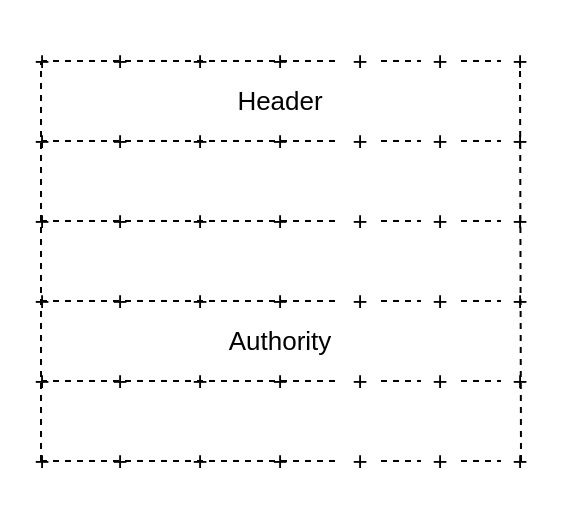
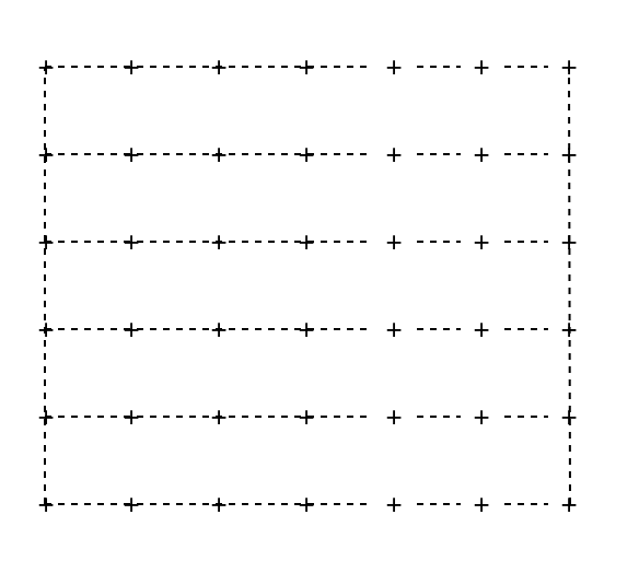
  <mxCell id="0" />
  <mxCell id="1" parent="0" />
  <mxCell id="2" value="+" style="text;html=1;strokeColor=none;fillColor=none;align=center;verticalAlign=middle;whiteSpace=wrap;rounded=0;dashed=1;dashPattern=1 1;fontSize=13;" vertex="1" parent="1"><mxGeometry x="20" y="20" height="20" as="geometry" /></mxCell>
  <mxCell id="3" value="+" style="text;html=1;strokeColor=none;fillColor=none;align=center;verticalAlign=middle;whiteSpace=wrap;rounded=0;dashed=1;dashPattern=1 1;fontSize=13;" vertex="1" parent="1"><mxGeometry x="50" y="20" width="20" height="20" as="geometry" /></mxCell>
  <mxCell id="4" value="+" style="text;html=1;strokeColor=none;fillColor=none;align=center;verticalAlign=middle;whiteSpace=wrap;rounded=0;dashed=1;dashPattern=1 1;fontSize=13;" vertex="1" parent="1"><mxGeometry x="90" y="20" width="20" height="20" as="geometry" /></mxCell>
  <mxCell id="5" value="+" style="text;html=1;strokeColor=none;fillColor=none;align=center;verticalAlign=middle;whiteSpace=wrap;rounded=0;dashed=1;dashPattern=1 1;fontSize=13;" vertex="1" parent="1"><mxGeometry x="130" y="20" width="20" height="20" as="geometry" /></mxCell>
  <mxCell id="6" value="+" style="text;html=1;strokeColor=none;fillColor=none;align=center;verticalAlign=middle;whiteSpace=wrap;rounded=0;dashed=1;dashPattern=1 1;fontSize=13;" vertex="1" parent="1"><mxGeometry x="170" y="20" width="20" height="20" as="geometry" /></mxCell>
  <mxCell id="7" value="" style="endArrow=none;dashed=1;html=1;fontSize=13;" edge="1" parent="1" target="6"><mxGeometry width="50" height="50" relative="1" as="geometry"><mxPoint x="20" y="30" as="sourcePoint" /><mxPoint x="580" y="30" as="targetPoint" /></mxGeometry></mxCell>
  <mxCell id="8" value="+" style="text;html=1;strokeColor=none;fillColor=none;align=center;verticalAlign=middle;whiteSpace=wrap;rounded=0;dashed=1;dashPattern=1 1;fontSize=13;" vertex="1" parent="1"><mxGeometry x="210" y="20" width="20" height="20" as="geometry" /></mxCell>
  <mxCell id="9" value="" style="endArrow=none;dashed=1;html=1;fontSize=13;" edge="1" parent="1" source="6" target="8"><mxGeometry width="50" height="50" relative="1" as="geometry"><mxPoint x="190" y="30" as="sourcePoint" /><mxPoint x="580" y="30" as="targetPoint" /></mxGeometry></mxCell>
  <mxCell id="10" value="+" style="text;html=1;strokeColor=none;fillColor=none;align=center;verticalAlign=middle;whiteSpace=wrap;rounded=0;dashed=1;dashPattern=1 1;fontSize=13;" vertex="1" parent="1"><mxGeometry x="250" y="20" width="20" height="20" as="geometry" /></mxCell>
  <mxCell id="11" value="" style="endArrow=none;dashed=1;html=1;fontSize=13;" edge="1" parent="1" source="8" target="10"><mxGeometry width="50" height="50" relative="1" as="geometry"><mxPoint x="230" y="30" as="sourcePoint" /><mxPoint x="580" y="30" as="targetPoint" /></mxGeometry></mxCell>
  <mxCell id="12" value="+" style="text;html=1;strokeColor=none;fillColor=none;align=center;verticalAlign=middle;whiteSpace=wrap;rounded=0;dashed=1;dashPattern=1 1;fontSize=13;" vertex="1" parent="1"><mxGeometry x="20" y="60" height="20" as="geometry" /></mxCell>
  <mxCell id="13" value="+" style="text;html=1;strokeColor=none;fillColor=none;align=center;verticalAlign=middle;whiteSpace=wrap;rounded=0;dashed=1;dashPattern=1 1;fontSize=13;" vertex="1" parent="1"><mxGeometry x="50" y="60" width="20" height="20" as="geometry" /></mxCell>
  <mxCell id="14" value="+" style="text;html=1;strokeColor=none;fillColor=none;align=center;verticalAlign=middle;whiteSpace=wrap;rounded=0;dashed=1;dashPattern=1 1;fontSize=13;" vertex="1" parent="1"><mxGeometry x="90" y="60" width="20" height="20" as="geometry" /></mxCell>
  <mxCell id="15" value="+" style="text;html=1;strokeColor=none;fillColor=none;align=center;verticalAlign=middle;whiteSpace=wrap;rounded=0;dashed=1;dashPattern=1 1;fontSize=13;" vertex="1" parent="1"><mxGeometry x="130" y="60" width="20" height="20" as="geometry" /></mxCell>
  <mxCell id="16" value="+" style="text;html=1;strokeColor=none;fillColor=none;align=center;verticalAlign=middle;whiteSpace=wrap;rounded=0;dashed=1;dashPattern=1 1;fontSize=13;" vertex="1" parent="1"><mxGeometry x="170" y="60" width="20" height="20" as="geometry" /></mxCell>
  <mxCell id="17" value="" style="endArrow=none;dashed=1;html=1;fontSize=13;" edge="1" parent="1" target="16"><mxGeometry width="50" height="50" relative="1" as="geometry"><mxPoint x="20" y="70" as="sourcePoint" /><mxPoint x="580" y="70" as="targetPoint" /></mxGeometry></mxCell>
  <mxCell id="18" value="+" style="text;html=1;strokeColor=none;fillColor=none;align=center;verticalAlign=middle;whiteSpace=wrap;rounded=0;dashed=1;dashPattern=1 1;fontSize=13;" vertex="1" parent="1"><mxGeometry x="210" y="60" width="20" height="20" as="geometry" /></mxCell>
  <mxCell id="19" value="" style="endArrow=none;dashed=1;html=1;fontSize=13;" edge="1" parent="1" source="16" target="18"><mxGeometry width="50" height="50" relative="1" as="geometry"><mxPoint x="190" y="70" as="sourcePoint" /><mxPoint x="580" y="70" as="targetPoint" /></mxGeometry></mxCell>
  <mxCell id="20" value="+" style="text;html=1;strokeColor=none;fillColor=none;align=center;verticalAlign=middle;whiteSpace=wrap;rounded=0;dashed=1;dashPattern=1 1;fontSize=13;" vertex="1" parent="1"><mxGeometry x="250" y="60" width="20" height="20" as="geometry" /></mxCell>
  <mxCell id="21" value="" style="endArrow=none;dashed=1;html=1;fontSize=13;" edge="1" parent="1" source="18" target="20"><mxGeometry width="50" height="50" relative="1" as="geometry"><mxPoint x="230" y="70" as="sourcePoint" /><mxPoint x="580" y="70" as="targetPoint" /></mxGeometry></mxCell>
  <mxCell id="22" value="+" style="text;html=1;strokeColor=none;fillColor=none;align=center;verticalAlign=middle;whiteSpace=wrap;rounded=0;dashed=1;dashPattern=1 1;fontSize=13;" vertex="1" parent="1"><mxGeometry x="20" y="100" height="20" as="geometry" /></mxCell>
  <mxCell id="23" value="+" style="text;html=1;strokeColor=none;fillColor=none;align=center;verticalAlign=middle;whiteSpace=wrap;rounded=0;dashed=1;dashPattern=1 1;fontSize=13;" vertex="1" parent="1"><mxGeometry x="50" y="100" width="20" height="20" as="geometry" /></mxCell>
  <mxCell id="24" value="+" style="text;html=1;strokeColor=none;fillColor=none;align=center;verticalAlign=middle;whiteSpace=wrap;rounded=0;dashed=1;dashPattern=1 1;fontSize=13;" vertex="1" parent="1"><mxGeometry x="90" y="100" width="20" height="20" as="geometry" /></mxCell>
  <mxCell id="25" value="+" style="text;html=1;strokeColor=none;fillColor=none;align=center;verticalAlign=middle;whiteSpace=wrap;rounded=0;dashed=1;dashPattern=1 1;fontSize=13;" vertex="1" parent="1"><mxGeometry x="130" y="100" width="20" height="20" as="geometry" /></mxCell>
  <mxCell id="26" value="+" style="text;html=1;strokeColor=none;fillColor=none;align=center;verticalAlign=middle;whiteSpace=wrap;rounded=0;dashed=1;dashPattern=1 1;fontSize=13;" vertex="1" parent="1"><mxGeometry x="170" y="100" width="20" height="20" as="geometry" /></mxCell>
  <mxCell id="27" value="" style="endArrow=none;dashed=1;html=1;fontSize=13;" edge="1" parent="1" target="26"><mxGeometry width="50" height="50" relative="1" as="geometry"><mxPoint x="20" y="110" as="sourcePoint" /><mxPoint x="580" y="110" as="targetPoint" /></mxGeometry></mxCell>
  <mxCell id="28" value="+" style="text;html=1;strokeColor=none;fillColor=none;align=center;verticalAlign=middle;whiteSpace=wrap;rounded=0;dashed=1;dashPattern=1 1;fontSize=13;" vertex="1" parent="1"><mxGeometry x="210" y="100" width="20" height="20" as="geometry" /></mxCell>
  <mxCell id="29" value="" style="endArrow=none;dashed=1;html=1;fontSize=13;" edge="1" parent="1" source="26" target="28"><mxGeometry width="50" height="50" relative="1" as="geometry"><mxPoint x="190" y="110" as="sourcePoint" /><mxPoint x="580" y="110" as="targetPoint" /></mxGeometry></mxCell>
  <mxCell id="30" value="+" style="text;html=1;strokeColor=none;fillColor=none;align=center;verticalAlign=middle;whiteSpace=wrap;rounded=0;dashed=1;dashPattern=1 1;fontSize=13;" vertex="1" parent="1"><mxGeometry x="250" y="100" width="20" height="20" as="geometry" /></mxCell>
  <mxCell id="31" value="" style="endArrow=none;dashed=1;html=1;fontSize=13;" edge="1" parent="1" source="28" target="30"><mxGeometry width="50" height="50" relative="1" as="geometry"><mxPoint x="230" y="110" as="sourcePoint" /><mxPoint x="580" y="110" as="targetPoint" /></mxGeometry></mxCell>
  <mxCell id="32" value="+" style="text;html=1;strokeColor=none;fillColor=none;align=center;verticalAlign=middle;whiteSpace=wrap;rounded=0;dashed=1;dashPattern=1 1;fontSize=13;" vertex="1" parent="1"><mxGeometry x="20" y="140" height="20" as="geometry" /></mxCell>
  <mxCell id="33" value="+" style="text;html=1;strokeColor=none;fillColor=none;align=center;verticalAlign=middle;whiteSpace=wrap;rounded=0;dashed=1;dashPattern=1 1;fontSize=13;" vertex="1" parent="1"><mxGeometry x="50" y="140" width="20" height="20" as="geometry" /></mxCell>
  <mxCell id="34" value="+" style="text;html=1;strokeColor=none;fillColor=none;align=center;verticalAlign=middle;whiteSpace=wrap;rounded=0;dashed=1;dashPattern=1 1;fontSize=13;" vertex="1" parent="1"><mxGeometry x="90" y="140" width="20" height="20" as="geometry" /></mxCell>
  <mxCell id="35" value="+" style="text;html=1;strokeColor=none;fillColor=none;align=center;verticalAlign=middle;whiteSpace=wrap;rounded=0;dashed=1;dashPattern=1 1;fontSize=13;" vertex="1" parent="1"><mxGeometry x="130" y="140" width="20" height="20" as="geometry" /></mxCell>
  <mxCell id="36" value="+" style="text;html=1;strokeColor=none;fillColor=none;align=center;verticalAlign=middle;whiteSpace=wrap;rounded=0;dashed=1;dashPattern=1 1;fontSize=13;" vertex="1" parent="1"><mxGeometry x="170" y="140" width="20" height="20" as="geometry" /></mxCell>
  <mxCell id="37" value="" style="endArrow=none;dashed=1;html=1;fontSize=13;" edge="1" parent="1" target="36"><mxGeometry width="50" height="50" relative="1" as="geometry"><mxPoint x="20" y="150" as="sourcePoint" /><mxPoint x="580" y="150" as="targetPoint" /></mxGeometry></mxCell>
  <mxCell id="38" value="+" style="text;html=1;strokeColor=none;fillColor=none;align=center;verticalAlign=middle;whiteSpace=wrap;rounded=0;dashed=1;dashPattern=1 1;fontSize=13;" vertex="1" parent="1"><mxGeometry x="210" y="140" width="20" height="20" as="geometry" /></mxCell>
  <mxCell id="39" value="" style="endArrow=none;dashed=1;html=1;fontSize=13;" edge="1" parent="1" source="36" target="38"><mxGeometry width="50" height="50" relative="1" as="geometry"><mxPoint x="190" y="150" as="sourcePoint" /><mxPoint x="580" y="150" as="targetPoint" /></mxGeometry></mxCell>
  <mxCell id="40" value="+" style="text;html=1;strokeColor=none;fillColor=none;align=center;verticalAlign=middle;whiteSpace=wrap;rounded=0;dashed=1;dashPattern=1 1;fontSize=13;" vertex="1" parent="1"><mxGeometry x="250" y="140" width="20" height="20" as="geometry" /></mxCell>
  <mxCell id="41" value="" style="endArrow=none;dashed=1;html=1;fontSize=13;" edge="1" parent="1" source="38" target="40"><mxGeometry width="50" height="50" relative="1" as="geometry"><mxPoint x="230" y="150" as="sourcePoint" /><mxPoint x="580" y="150" as="targetPoint" /></mxGeometry></mxCell>
  <mxCell id="42" value="+" style="text;html=1;strokeColor=none;fillColor=none;align=center;verticalAlign=middle;whiteSpace=wrap;rounded=0;dashed=1;dashPattern=1 1;fontSize=13;" vertex="1" parent="1"><mxGeometry x="20" y="180" height="20" as="geometry" /></mxCell>
  <mxCell id="43" value="+" style="text;html=1;strokeColor=none;fillColor=none;align=center;verticalAlign=middle;whiteSpace=wrap;rounded=0;dashed=1;dashPattern=1 1;fontSize=13;" vertex="1" parent="1"><mxGeometry x="50" y="180" width="20" height="20" as="geometry" /></mxCell>
  <mxCell id="44" value="+" style="text;html=1;strokeColor=none;fillColor=none;align=center;verticalAlign=middle;whiteSpace=wrap;rounded=0;dashed=1;dashPattern=1 1;fontSize=13;" vertex="1" parent="1"><mxGeometry x="90" y="180" width="20" height="20" as="geometry" /></mxCell>
  <mxCell id="45" value="+" style="text;html=1;strokeColor=none;fillColor=none;align=center;verticalAlign=middle;whiteSpace=wrap;rounded=0;dashed=1;dashPattern=1 1;fontSize=13;" vertex="1" parent="1"><mxGeometry x="130" y="180" width="20" height="20" as="geometry" /></mxCell>
  <mxCell id="46" value="+" style="text;html=1;strokeColor=none;fillColor=none;align=center;verticalAlign=middle;whiteSpace=wrap;rounded=0;dashed=1;dashPattern=1 1;fontSize=13;" vertex="1" parent="1"><mxGeometry x="170" y="180" width="20" height="20" as="geometry" /></mxCell>
  <mxCell id="47" value="" style="endArrow=none;dashed=1;html=1;fontSize=13;" edge="1" parent="1" target="46"><mxGeometry width="50" height="50" relative="1" as="geometry"><mxPoint x="20" y="190" as="sourcePoint" /><mxPoint x="580" y="190" as="targetPoint" /></mxGeometry></mxCell>
  <mxCell id="48" value="+" style="text;html=1;strokeColor=none;fillColor=none;align=center;verticalAlign=middle;whiteSpace=wrap;rounded=0;dashed=1;dashPattern=1 1;fontSize=13;" vertex="1" parent="1"><mxGeometry x="210" y="180" width="20" height="20" as="geometry" /></mxCell>
  <mxCell id="49" value="" style="endArrow=none;dashed=1;html=1;fontSize=13;" edge="1" parent="1" source="46" target="48"><mxGeometry width="50" height="50" relative="1" as="geometry"><mxPoint x="190" y="190" as="sourcePoint" /><mxPoint x="580" y="190" as="targetPoint" /></mxGeometry></mxCell>
  <mxCell id="50" value="+" style="text;html=1;strokeColor=none;fillColor=none;align=center;verticalAlign=middle;whiteSpace=wrap;rounded=0;dashed=1;dashPattern=1 1;fontSize=13;" vertex="1" parent="1"><mxGeometry x="250" y="180" width="20" height="20" as="geometry" /></mxCell>
  <mxCell id="51" value="" style="endArrow=none;dashed=1;html=1;fontSize=13;" edge="1" parent="1" source="48" target="50"><mxGeometry width="50" height="50" relative="1" as="geometry"><mxPoint x="230" y="190" as="sourcePoint" /><mxPoint x="580" y="190" as="targetPoint" /></mxGeometry></mxCell>
  <mxCell id="52" value="+" style="text;html=1;strokeColor=none;fillColor=none;align=center;verticalAlign=middle;whiteSpace=wrap;rounded=0;dashed=1;dashPattern=1 1;fontSize=13;" vertex="1" parent="1"><mxGeometry x="20" y="220" height="20" as="geometry" /></mxCell>
  <mxCell id="53" value="+" style="text;html=1;strokeColor=none;fillColor=none;align=center;verticalAlign=middle;whiteSpace=wrap;rounded=0;dashed=1;dashPattern=1 1;fontSize=13;" vertex="1" parent="1"><mxGeometry x="50" y="220" width="20" height="20" as="geometry" /></mxCell>
  <mxCell id="54" value="+" style="text;html=1;strokeColor=none;fillColor=none;align=center;verticalAlign=middle;whiteSpace=wrap;rounded=0;dashed=1;dashPattern=1 1;fontSize=13;" vertex="1" parent="1"><mxGeometry x="90" y="220" width="20" height="20" as="geometry" /></mxCell>
  <mxCell id="55" value="+" style="text;html=1;strokeColor=none;fillColor=none;align=center;verticalAlign=middle;whiteSpace=wrap;rounded=0;dashed=1;dashPattern=1 1;fontSize=13;" vertex="1" parent="1"><mxGeometry x="130" y="220" width="20" height="20" as="geometry" /></mxCell>
  <mxCell id="56" value="+" style="text;html=1;strokeColor=none;fillColor=none;align=center;verticalAlign=middle;whiteSpace=wrap;rounded=0;dashed=1;dashPattern=1 1;fontSize=13;" vertex="1" parent="1"><mxGeometry x="170" y="220" width="20" height="20" as="geometry" /></mxCell>
  <mxCell id="57" value="" style="endArrow=none;dashed=1;html=1;fontSize=13;" edge="1" parent="1" target="56"><mxGeometry width="50" height="50" relative="1" as="geometry"><mxPoint x="20" y="230" as="sourcePoint" /><mxPoint x="580" y="230" as="targetPoint" /></mxGeometry></mxCell>
  <mxCell id="58" value="+" style="text;html=1;strokeColor=none;fillColor=none;align=center;verticalAlign=middle;whiteSpace=wrap;rounded=0;dashed=1;dashPattern=1 1;fontSize=13;" vertex="1" parent="1"><mxGeometry x="210" y="220" width="20" height="20" as="geometry" /></mxCell>
  <mxCell id="59" value="" style="endArrow=none;dashed=1;html=1;fontSize=13;" edge="1" parent="1" source="56" target="58"><mxGeometry width="50" height="50" relative="1" as="geometry"><mxPoint x="190" y="230" as="sourcePoint" /><mxPoint x="580" y="230" as="targetPoint" /></mxGeometry></mxCell>
  <mxCell id="60" value="+" style="text;html=1;strokeColor=none;fillColor=none;align=center;verticalAlign=middle;whiteSpace=wrap;rounded=0;dashed=1;dashPattern=1 1;fontSize=13;" vertex="1" parent="1"><mxGeometry x="250" y="220" width="20" height="20" as="geometry" /></mxCell>
  <mxCell id="61" value="" style="endArrow=none;dashed=1;html=1;fontSize=13;" edge="1" parent="1" source="58" target="60"><mxGeometry width="50" height="50" relative="1" as="geometry"><mxPoint x="230" y="230" as="sourcePoint" /><mxPoint x="580" y="230" as="targetPoint" /></mxGeometry></mxCell>
  <mxCell id="62" value="" style="endArrow=none;dashed=1;html=1;fontSize=13;entryX=0;entryY=0;entryDx=0;entryDy=0;" edge="1" parent="1"><mxGeometry width="50" height="50" relative="1" as="geometry"><mxPoint x="260" y="230" as="sourcePoint" /><mxPoint x="259.5" y="30" as="targetPoint" /></mxGeometry></mxCell>
  <mxCell id="63" value="" style="endArrow=none;dashed=1;html=1;fontSize=13;entryX=0;entryY=0;entryDx=0;entryDy=0;exitX=0;exitY=0;exitDx=0;exitDy=0;" edge="1" parent="1" source="52" target="2"><mxGeometry width="50" height="50" relative="1" as="geometry"><mxPoint x="679.67" y="290" as="sourcePoint" /><mxPoint x="679.67" y="50" as="targetPoint" /></mxGeometry></mxCell>
- <mxCell id="64" value="Header" style="text;html=1;strokeColor=none;fillColor=none;align=center;verticalAlign=middle;whiteSpace=wrap;rounded=0;fontSize=13;" vertex="1" parent="1"><mxGeometry x="120" y="40" width="40" height="20" as="geometry" /></mxCell>
- <mxCell id="65" value="Authority" style="text;html=1;strokeColor=none;fillColor=none;align=center;verticalAlign=middle;whiteSpace=wrap;rounded=0;fontSize=13;" vertex="1" parent="1"><mxGeometry x="120" y="160" width="40" height="20" as="geometry" /></mxCell>
